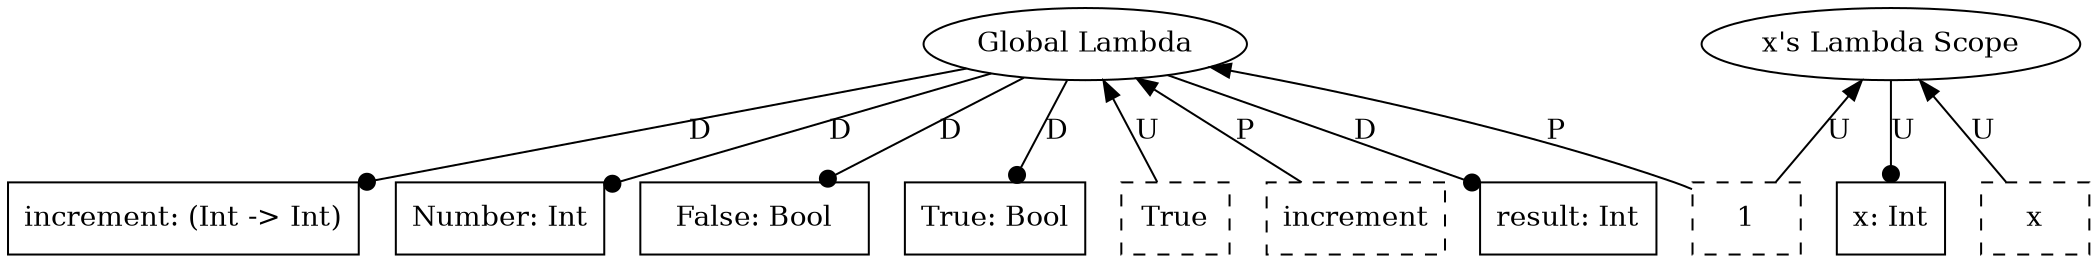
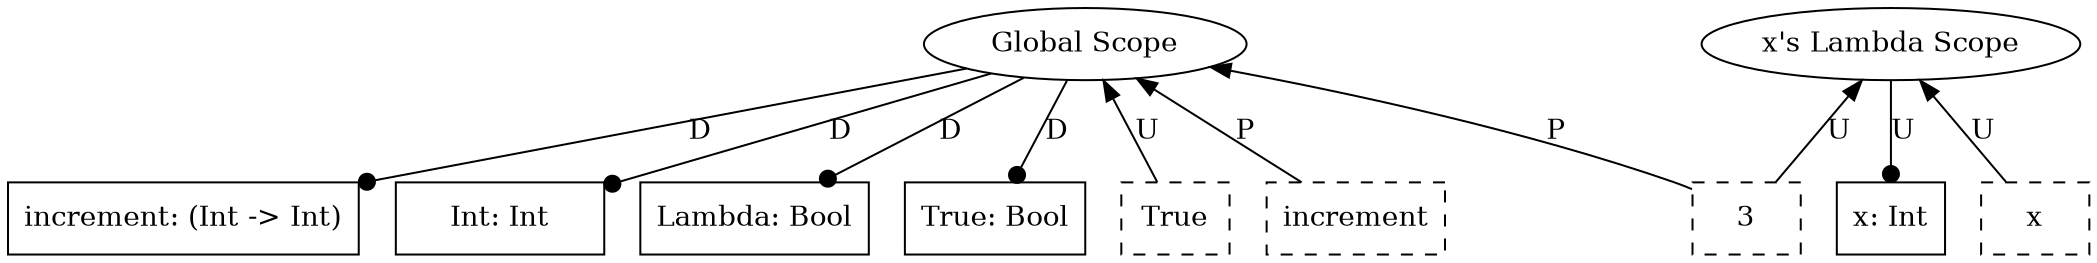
  graph {
    node [shape=box]
    edge [dir=forward arrowhead=dot]
    n1 [label=True style=dashed]
    n2 [label=increment style=dashed]
-   n3 [label="result: Int"]
-   n4 [label=1 style=dashed]
+   n4 [label=3 style=dashed]
    n5 [label=x style=dashed]
    n6 [label="x: Int"]
    n7 [label="x's Lambda Scope" shape=ellipse]
    n8 [label="increment: (Int -> Int)"]
-   n9 [label="Number: Int"]
-   n10 [label="False: Bool"]
+   n9 [label="Int: Int"]
+   n10 [label="Lambda: Bool"]
    n11 [label="True: Bool"]
-   n12 [label="Global Lambda" shape=ellipse]
+   n12 [label="Global Scope" shape=ellipse]
    n7 -- n4 [dir=back label=U arrowhead=""]
    n7 -- n5 [dir=back label=U arrowhead=""]
    n7 -- n6 [label=U]
    n12 -- n1 [dir=back label=U arrowhead=""]
    n12 -- n2 [dir=back label=P arrowhead=""]
-   n12 -- n3 [label=D]
    n12 -- n4 [dir=back label=P arrowhead=""]
    n12 -- n8 [label=D]
    n12 -- n9 [label=D]
    n12 -- n10 [label=D]
    n12 -- n11 [label=D]
  }
